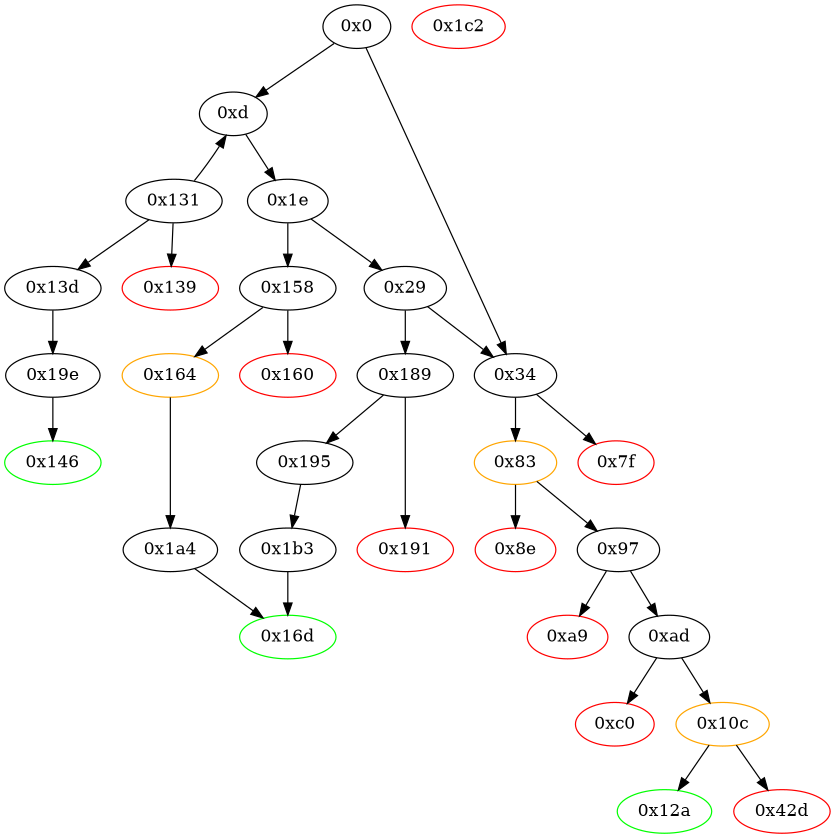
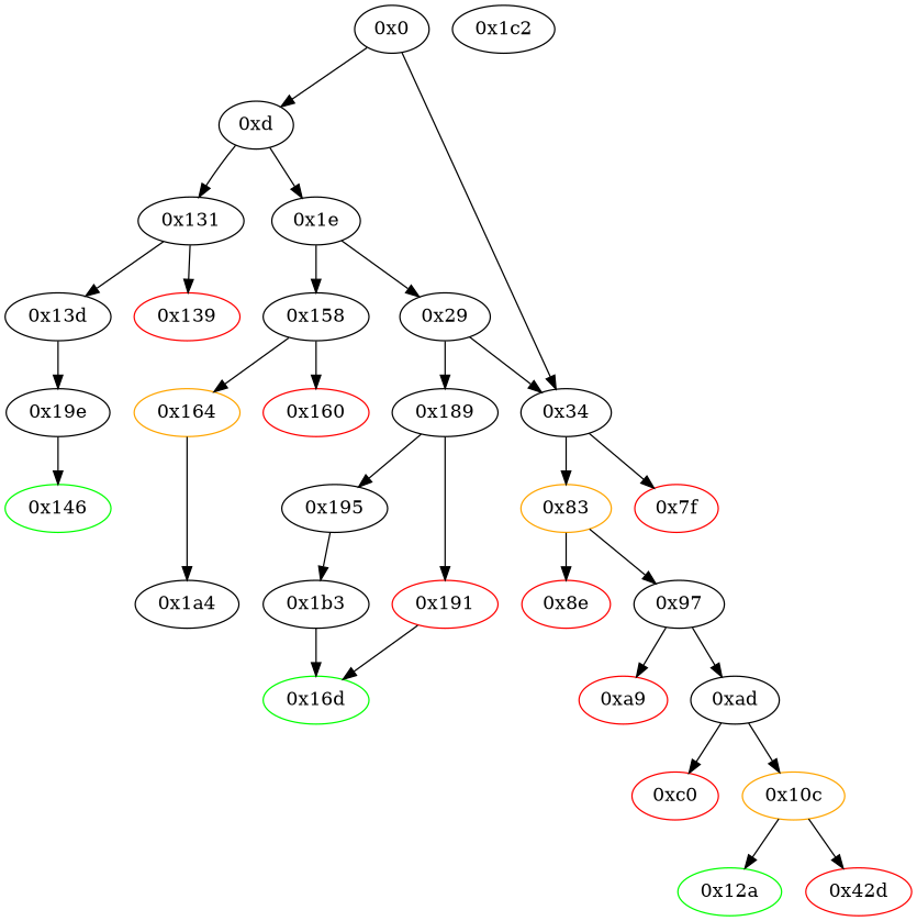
  strict digraph {
    node [fillcolor=white style=filled]
    "0x164" [color=orange]
    "0x1a4"
    "0x16d" [color=green]
    "0x191" [color=red]
    "0x1e"
    "0x158"
    "0x29"
    "0x160" [color=red]
    "0x34"
    "0x189"
    "0x83" [color=orange]
    "0x7f" [color=red]
    "0x97"
    "0x8e" [color=red]
    "0x146" [color=green]
    "0x19e"
    "0xc0" [color=red]
    "0xad"
    "0xa9" [color=red]
    "0x10c" [color=orange]
    "0x12a" [color=green]
    "0x139" [color=red]
    n23 [color=red label="0x42d"]
-   "0x1c2" [color=red]
+   "0x1c2"
    "0x195"
    "0x1b3"
    "0x0"
    "0xd"
    "0x131"
    "0x13d"
    "0x164" -> "0x1a4"
-   "0x1a4" -> "0x16d"
+   "0x191" -> "0x16d"
    "0x1e" -> "0x158"
    "0x1e" -> "0x29"
    "0x158" -> "0x164"
    "0x158" -> "0x160"
    "0x29" -> "0x34"
    "0x29" -> "0x189"
    "0x34" -> "0x83"
    "0x34" -> "0x7f"
    "0x189" -> "0x191"
    "0x189" -> "0x195"
    "0x83" -> "0x97"
    "0x83" -> "0x8e"
    "0x97" -> "0xad"
    "0x97" -> "0xa9"
    "0x19e" -> "0x146"
    "0xad" -> "0xc0"
    "0xad" -> "0x10c"
    "0x10c" -> "0x12a"
    "0x10c" -> n23
    "0x195" -> "0x1b3"
    "0x1b3" -> "0x16d"
    "0x0" -> "0x34"
    "0x0" -> "0xd"
    "0xd" -> "0x1e"
-   "0x131" -> "0xd"
+   "0xd" -> "0x131"
    "0x131" -> "0x139"
    "0x131" -> "0x13d"
    "0x13d" -> "0x19e"
  }
